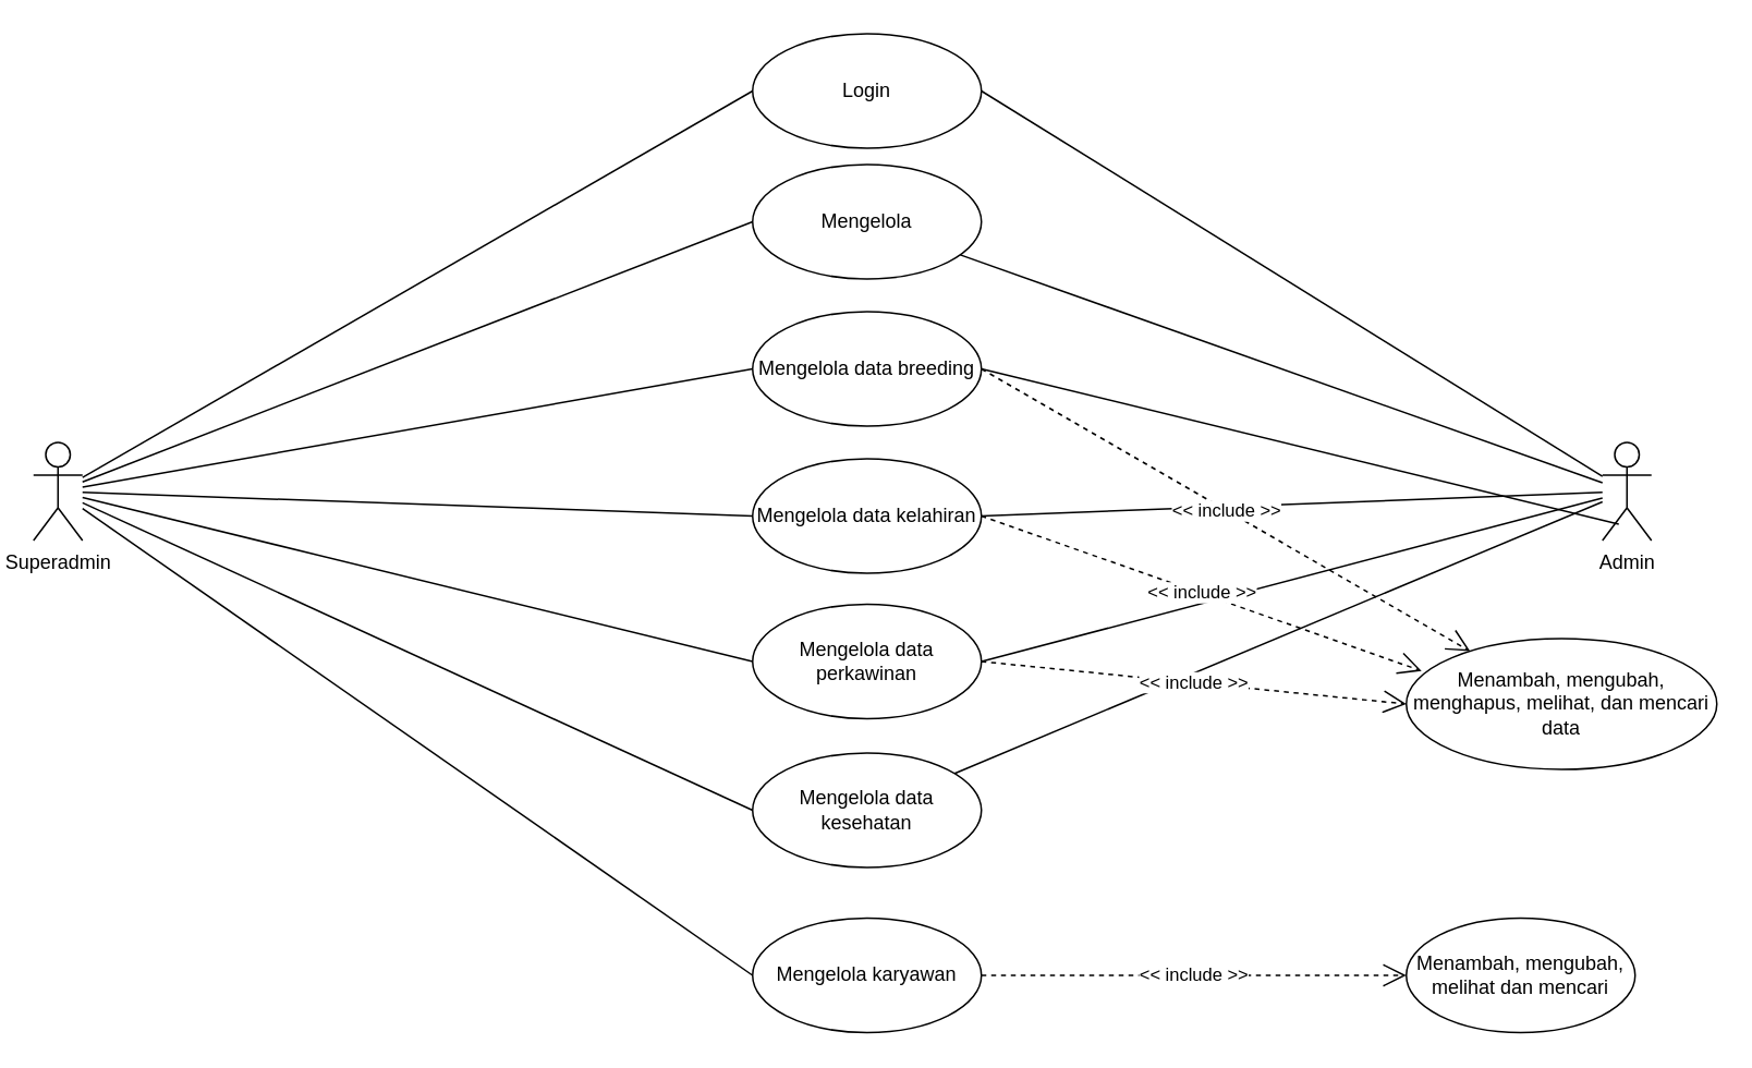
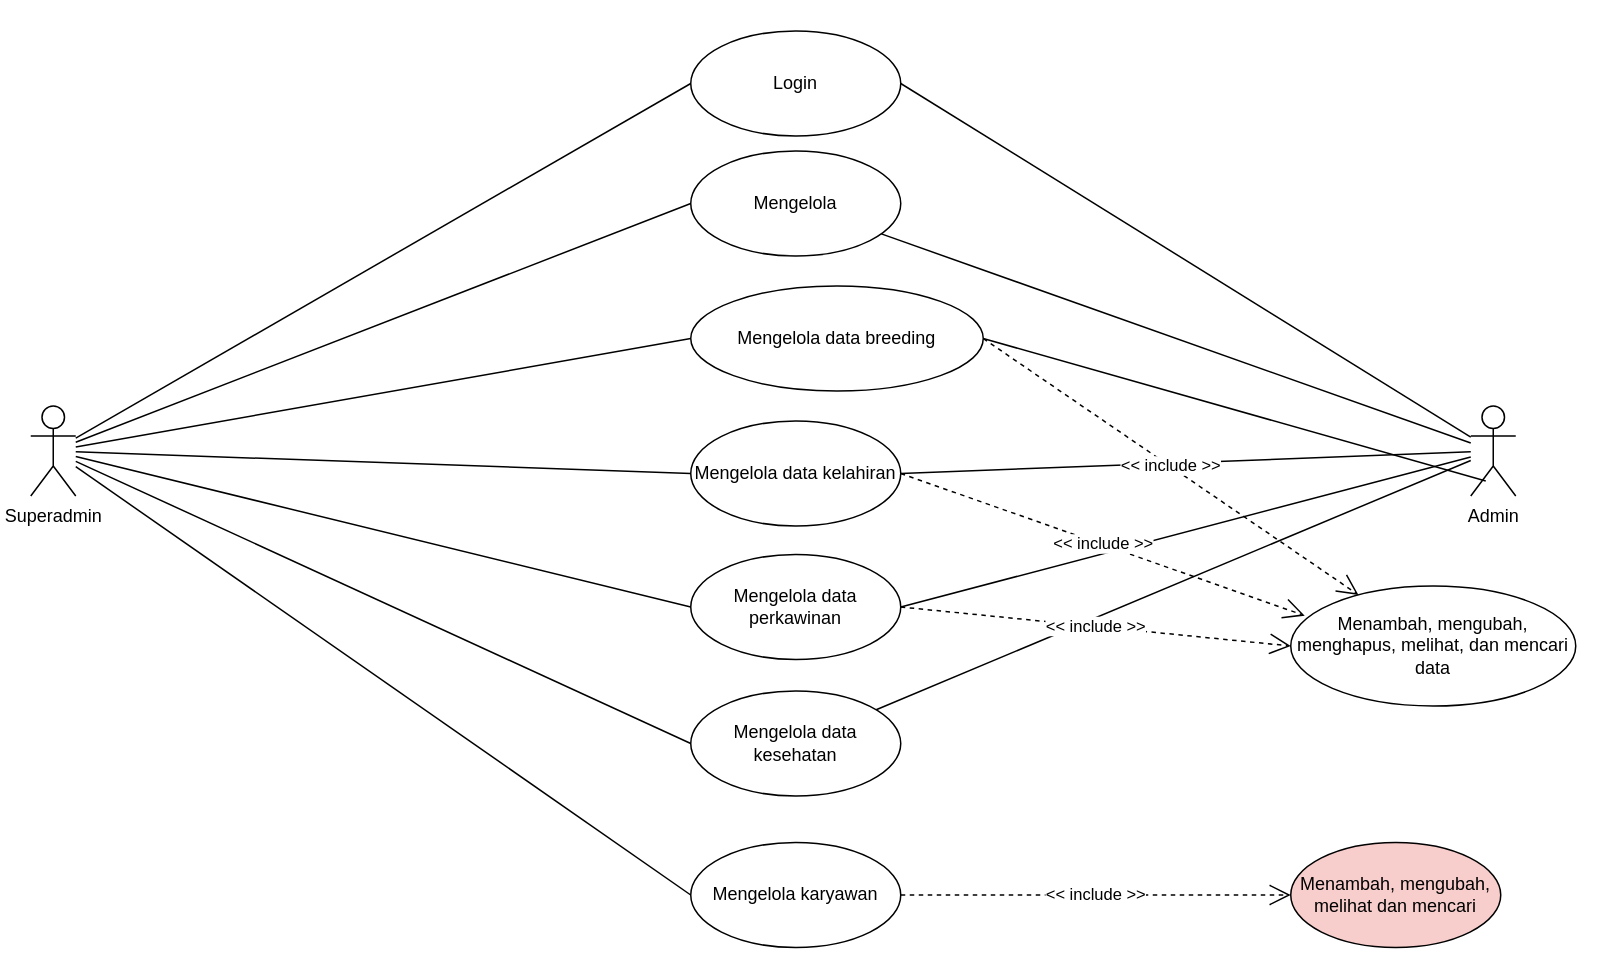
  <mxCell id="0" />
  <mxCell id="1" parent="0" />
  <mxCell id="2" style="rounded=0;orthogonalLoop=1;jettySize=auto;html=1;entryX=0;entryY=0.5;entryDx=0;entryDy=0;endArrow=none;endFill=0;" edge="1" parent="1" source="9" target="18"><mxGeometry relative="1" as="geometry" /></mxCell>
  <mxCell id="3" style="rounded=0;orthogonalLoop=1;jettySize=auto;html=1;entryX=0;entryY=0.5;entryDx=0;entryDy=0;endArrow=none;endFill=0;" edge="1" parent="1" source="9" target="19"><mxGeometry relative="1" as="geometry" /></mxCell>
  <mxCell id="4" style="rounded=0;orthogonalLoop=1;jettySize=auto;html=1;entryX=0;entryY=0.5;entryDx=0;entryDy=0;endArrow=none;endFill=0;" edge="1" parent="1" source="9" target="17"><mxGeometry relative="1" as="geometry" /></mxCell>
  <mxCell id="5" style="rounded=0;orthogonalLoop=1;jettySize=auto;html=1;entryX=0;entryY=0.5;entryDx=0;entryDy=0;endArrow=none;endFill=0;" edge="1" parent="1" source="9" target="20"><mxGeometry relative="1" as="geometry" /></mxCell>
  <mxCell id="6" style="rounded=0;orthogonalLoop=1;jettySize=auto;html=1;entryX=0;entryY=0.5;entryDx=0;entryDy=0;endArrow=none;endFill=0;" edge="1" parent="1" source="9" target="21"><mxGeometry relative="1" as="geometry" /></mxCell>
  <mxCell id="7" style="rounded=0;orthogonalLoop=1;jettySize=auto;html=1;endArrow=none;endFill=0;entryX=0;entryY=0.5;entryDx=0;entryDy=0;" edge="1" parent="1" source="9" target="22"><mxGeometry relative="1" as="geometry" /></mxCell>
  <mxCell id="8" style="rounded=0;orthogonalLoop=1;jettySize=auto;html=1;entryX=0;entryY=0.5;entryDx=0;entryDy=0;endArrow=none;endFill=0;" edge="1" parent="1" source="9" target="23"><mxGeometry relative="1" as="geometry" /></mxCell>
  <mxCell id="9" value="Superadmin&lt;br&gt;" style="shape=umlActor;verticalLabelPosition=bottom;verticalAlign=top;html=1;" vertex="1" parent="1"><mxGeometry x="20" y="270" width="30" height="60" as="geometry" /></mxCell>
  <mxCell id="10" style="rounded=0;orthogonalLoop=1;jettySize=auto;html=1;entryX=1;entryY=0.5;entryDx=0;entryDy=0;endArrow=none;endFill=0;" edge="1" parent="1" source="16" target="18"><mxGeometry relative="1" as="geometry" /></mxCell>
  <mxCell id="11" style="rounded=0;orthogonalLoop=1;jettySize=auto;html=1;endArrow=none;endFill=0;" edge="1" parent="1" source="16" target="19"><mxGeometry relative="1" as="geometry" /></mxCell>
  <mxCell id="12" style="rounded=0;orthogonalLoop=1;jettySize=auto;html=1;exitX=0.333;exitY=0.833;exitDx=0;exitDy=0;exitPerimeter=0;entryX=1;entryY=0.5;entryDx=0;entryDy=0;endArrow=none;endFill=0;" edge="1" parent="1" source="16" target="20"><mxGeometry relative="1" as="geometry" /></mxCell>
  <mxCell id="13" style="rounded=0;orthogonalLoop=1;jettySize=auto;html=1;entryX=1;entryY=0.5;entryDx=0;entryDy=0;endArrow=none;endFill=0;" edge="1" parent="1" source="16" target="21"><mxGeometry relative="1" as="geometry" /></mxCell>
  <mxCell id="14" style="rounded=0;orthogonalLoop=1;jettySize=auto;html=1;entryX=1;entryY=0.5;entryDx=0;entryDy=0;endArrow=none;endFill=0;" edge="1" parent="1" source="16" target="22"><mxGeometry relative="1" as="geometry" /></mxCell>
  <mxCell id="15" style="rounded=0;orthogonalLoop=1;jettySize=auto;html=1;endArrow=none;endFill=0;" edge="1" parent="1" source="16" target="23"><mxGeometry relative="1" as="geometry" /></mxCell>
  <mxCell id="16" value="Admin&lt;br&gt;" style="shape=umlActor;verticalLabelPosition=bottom;verticalAlign=top;html=1;" vertex="1" parent="1"><mxGeometry x="980" y="270" width="30" height="60" as="geometry" /></mxCell>
  <mxCell id="17" value="Mengelola karyawan" style="ellipse;whiteSpace=wrap;html=1;" vertex="1" parent="1"><mxGeometry x="460" y="561" width="140" height="70" as="geometry" /></mxCell>
  <mxCell id="18" value="Login" style="ellipse;whiteSpace=wrap;html=1;" vertex="1" parent="1"><mxGeometry x="460" y="20" width="140" height="70" as="geometry" /></mxCell>
  <mxCell id="19" value="Mengelola" style="ellipse;whiteSpace=wrap;html=1;" vertex="1" parent="1"><mxGeometry x="460" y="100" width="140" height="70" as="geometry" /></mxCell>
- <mxCell id="20" value="Mengelola data breeding" style="ellipse;whiteSpace=wrap;html=1;" vertex="1" parent="1"><mxGeometry x="460" y="190" width="140" height="70" as="geometry" /></mxCell>
+ <mxCell id="20" value="Mengelola data breeding" style="ellipse;whiteSpace=wrap;html=1;" vertex="1" parent="1"><mxGeometry x="460" y="190" width="195" height="70" as="geometry" /></mxCell>
  <mxCell id="21" value="Mengelola data perkawinan" style="ellipse;whiteSpace=wrap;html=1;" vertex="1" parent="1"><mxGeometry x="460" y="369" width="140" height="70" as="geometry" /></mxCell>
  <mxCell id="22" value="Mengelola data kelahiran" style="ellipse;whiteSpace=wrap;html=1;" vertex="1" parent="1"><mxGeometry x="460" y="280" width="140" height="70" as="geometry" /></mxCell>
  <mxCell id="23" value="Mengelola data kesehatan" style="ellipse;whiteSpace=wrap;html=1;" vertex="1" parent="1"><mxGeometry x="460" y="460" width="140" height="70" as="geometry" /></mxCell>
  <mxCell id="24" value="Menambah, mengubah, menghapus, melihat, dan mencari data" style="ellipse;whiteSpace=wrap;html=1;" vertex="1" parent="1"><mxGeometry x="860" y="390" width="190" height="80" as="geometry" /></mxCell>
  <mxCell id="25" value="&amp;lt;&amp;lt; include &amp;gt;&amp;gt;" style="endArrow=open;endSize=12;dashed=1;html=1;rounded=0;exitX=1;exitY=0.5;exitDx=0;exitDy=0;entryX=0.049;entryY=0.247;entryDx=0;entryDy=0;entryPerimeter=0;" edge="1" parent="1" source="22" target="24"><mxGeometry width="160" relative="1" as="geometry"><mxPoint x="610" y="235" as="sourcePoint" /><mxPoint x="868" y="472" as="targetPoint" /></mxGeometry></mxCell>
  <mxCell id="26" value="&amp;lt;&amp;lt; include &amp;gt;&amp;gt;" style="endArrow=open;endSize=12;dashed=1;html=1;rounded=0;exitX=1;exitY=0.5;exitDx=0;exitDy=0;entryX=0;entryY=0.5;entryDx=0;entryDy=0;" edge="1" parent="1" source="21" target="24"><mxGeometry width="160" relative="1" as="geometry"><mxPoint x="620" y="245" as="sourcePoint" /><mxPoint x="878" y="482" as="targetPoint" /></mxGeometry></mxCell>
  <mxCell id="27" value="&amp;lt;&amp;lt; include &amp;gt;&amp;gt;" style="endArrow=open;endSize=12;dashed=1;html=1;rounded=0;exitX=1;exitY=0.5;exitDx=0;exitDy=0;" edge="1" parent="1" source="20" target="24"><mxGeometry width="160" relative="1" as="geometry"><mxPoint x="630" y="255" as="sourcePoint" /><mxPoint x="888" y="492" as="targetPoint" /></mxGeometry></mxCell>
  <mxCell id="28" value="&amp;lt;&amp;lt; include &amp;gt;&amp;gt;" style="endArrow=open;endSize=12;dashed=1;html=1;rounded=0;exitX=1;exitY=0.5;exitDx=0;exitDy=0;" edge="1" parent="1" source="17" target="29"><mxGeometry width="160" relative="1" as="geometry"><mxPoint x="640" y="265" as="sourcePoint" /><mxPoint x="898" y="502" as="targetPoint" /></mxGeometry></mxCell>
- <mxCell id="29" value="Menambah, mengubah, melihat dan mencari" style="ellipse;whiteSpace=wrap;html=1;" vertex="1" parent="1"><mxGeometry x="860" y="561" width="140" height="70" as="geometry" /></mxCell>
+ <mxCell id="29" value="Menambah, mengubah, melihat dan mencari" style="ellipse;whiteSpace=wrap;html=1;fillColor=#f8cecc;" vertex="1" parent="1"><mxGeometry x="860" y="561" width="140" height="70" as="geometry" /></mxCell>
